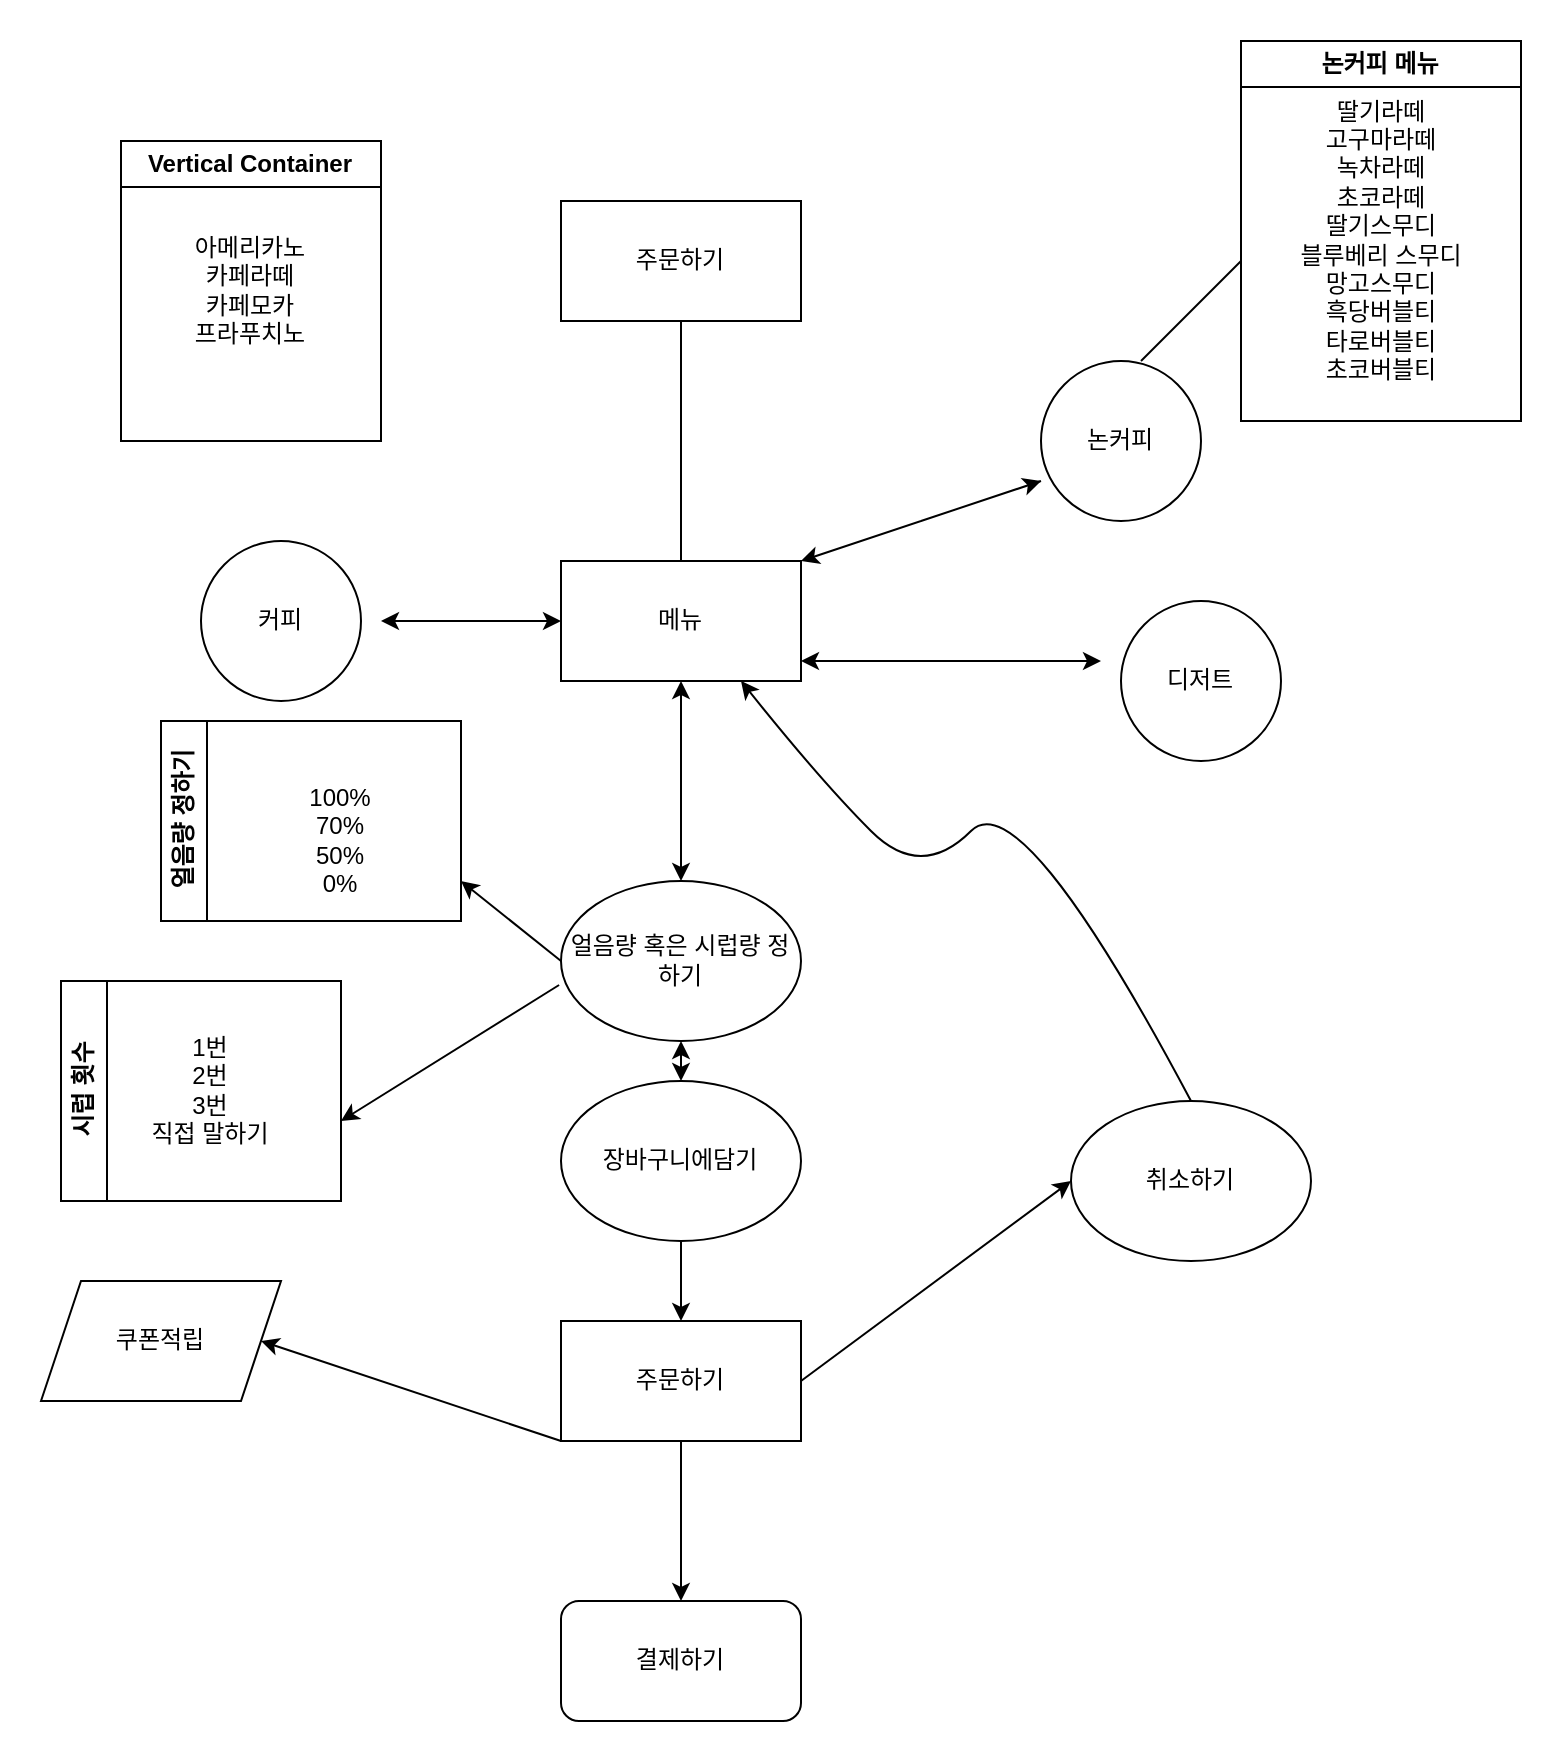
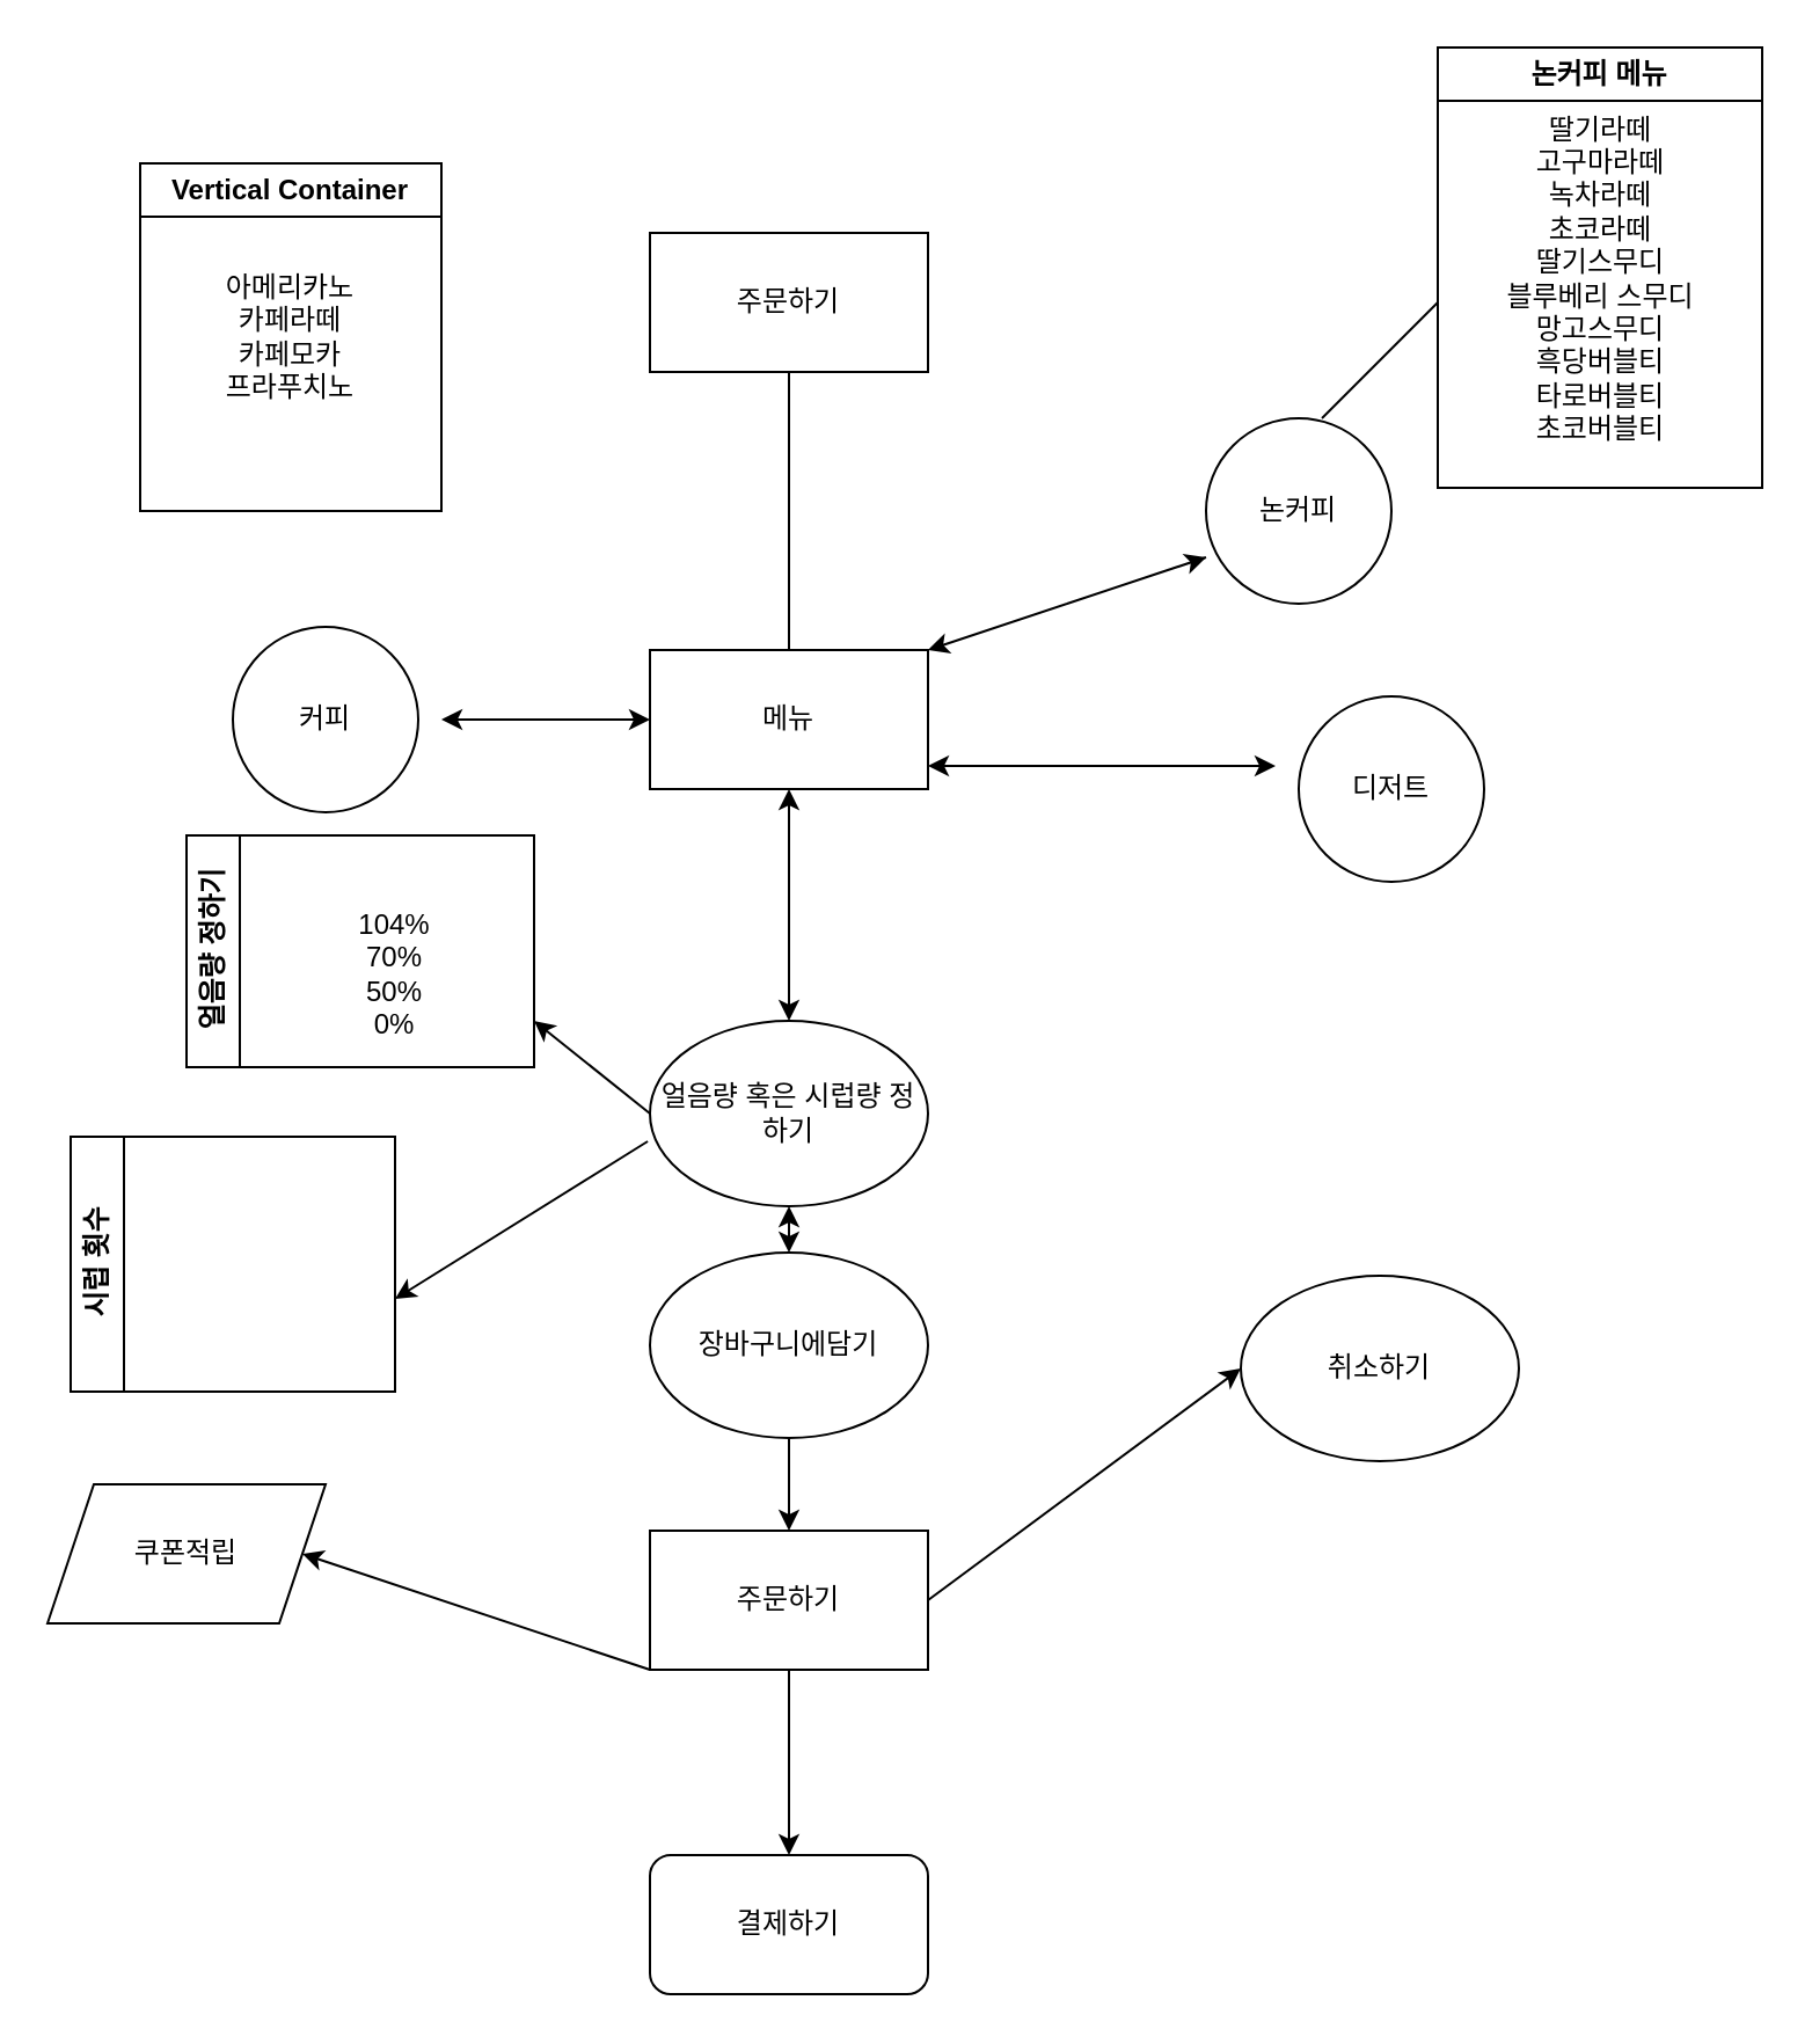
  <mxCell id="0" />
  <mxCell id="1" parent="0" />
  <mxCell id="2" value="주문하기" style="rounded=0;whiteSpace=wrap;html=1;" vertex="1" parent="1"><mxGeometry x="280" y="100" width="120" height="60" as="geometry" /></mxCell>
  <mxCell id="3" value="" style="endArrow=classic;html=1;rounded=0;exitX=0.5;exitY=1;exitDx=0;exitDy=0;" edge="1" parent="1" source="2"><mxGeometry width="50" height="50" relative="1" as="geometry"><mxPoint x="320" y="340" as="sourcePoint" /><mxPoint x="340" y="290" as="targetPoint" /></mxGeometry></mxCell>
  <mxCell id="4" value="메뉴" style="rounded=0;whiteSpace=wrap;html=1;" vertex="1" parent="1"><mxGeometry x="280" y="280" width="120" height="60" as="geometry" /></mxCell>
  <mxCell id="5" value="" style="endArrow=classic;startArrow=classic;html=1;rounded=0;entryX=0;entryY=0.5;entryDx=0;entryDy=0;" edge="1" parent="1" target="4"><mxGeometry width="50" height="50" relative="1" as="geometry"><mxPoint x="190" y="310" as="sourcePoint" /><mxPoint x="200" y="380" as="targetPoint" /><Array as="points"><mxPoint x="280" y="310" /></Array></mxGeometry></mxCell>
  <mxCell id="6" value="" style="endArrow=classic;startArrow=classic;html=1;rounded=0;entryX=0;entryY=0.5;entryDx=0;entryDy=0;" edge="1" parent="1"><mxGeometry width="50" height="50" relative="1" as="geometry"><mxPoint x="400" y="330" as="sourcePoint" /><mxPoint x="550" y="330" as="targetPoint" /><Array as="points"><mxPoint x="550" y="330" /></Array></mxGeometry></mxCell>
  <mxCell id="7" value="" style="endArrow=classic;startArrow=classic;html=1;rounded=0;entryX=0;entryY=0.5;entryDx=0;entryDy=0;exitX=1;exitY=0;exitDx=0;exitDy=0;" edge="1" parent="1" source="4"><mxGeometry width="50" height="50" relative="1" as="geometry"><mxPoint x="370" y="240" as="sourcePoint" /><mxPoint x="520" y="240" as="targetPoint" /><Array as="points"><mxPoint x="520" y="240" /><mxPoint x="460" y="260" /></Array></mxGeometry></mxCell>
  <mxCell id="8" value="커피" style="ellipse;whiteSpace=wrap;html=1;aspect=fixed;" vertex="1" parent="1"><mxGeometry x="100" y="270" width="80" height="80" as="geometry" /></mxCell>
  <mxCell id="9" value="논커피" style="ellipse;whiteSpace=wrap;html=1;aspect=fixed;" vertex="1" parent="1"><mxGeometry x="520" y="180" width="80" height="80" as="geometry" /></mxCell>
  <mxCell id="10" value="디저트" style="ellipse;whiteSpace=wrap;html=1;aspect=fixed;" vertex="1" parent="1"><mxGeometry x="560" y="300" width="80" height="80" as="geometry" /></mxCell>
  <mxCell id="11" value="" style="endArrow=classic;startArrow=classic;html=1;rounded=0;entryX=0.5;entryY=1;entryDx=0;entryDy=0;" edge="1" parent="1" target="4"><mxGeometry width="50" height="50" relative="1" as="geometry"><mxPoint x="340" y="440" as="sourcePoint" /><mxPoint x="460" y="390" as="targetPoint" /></mxGeometry></mxCell>
  <mxCell id="12" value="주문하기" style="rounded=0;whiteSpace=wrap;html=1;" vertex="1" parent="1"><mxGeometry x="280" y="660" width="120" height="60" as="geometry" /></mxCell>
  <mxCell id="13" value="" style="endArrow=classic;html=1;rounded=0;exitX=1;exitY=0.5;exitDx=0;exitDy=0;entryX=0;entryY=0.5;entryDx=0;entryDy=0;" edge="1" parent="1" source="12" target="14"><mxGeometry width="50" height="50" relative="1" as="geometry"><mxPoint x="410" y="440" as="sourcePoint" /><mxPoint x="470" y="460" as="targetPoint" /></mxGeometry></mxCell>
  <mxCell id="14" value="취소하기" style="ellipse;whiteSpace=wrap;html=1;" vertex="1" parent="1"><mxGeometry x="535" y="550" width="120" height="80" as="geometry" /></mxCell>
- <mxCell id="15" value="" style="curved=1;endArrow=classic;html=1;rounded=0;exitX=0.5;exitY=0;exitDx=0;exitDy=0;entryX=0.75;entryY=1;entryDx=0;entryDy=0;" edge="1" parent="1" source="14" target="4"><mxGeometry width="50" height="50" relative="1" as="geometry"><mxPoint x="410" y="440" as="sourcePoint" /><mxPoint x="460" y="390" as="targetPoint" /><Array as="points"><mxPoint x="510" y="390" /><mxPoint x="460" y="440" /><mxPoint x="410" y="390" /></Array></mxGeometry></mxCell>
  <mxCell id="16" value="" style="endArrow=classic;html=1;rounded=0;exitX=0.5;exitY=1;exitDx=0;exitDy=0;entryX=0.5;entryY=0;entryDx=0;entryDy=0;" edge="1" parent="1" source="12" target="17"><mxGeometry width="50" height="50" relative="1" as="geometry"><mxPoint x="410" y="540" as="sourcePoint" /><mxPoint x="340" y="570" as="targetPoint" /></mxGeometry></mxCell>
  <mxCell id="17" value="결제하기" style="whiteSpace=wrap;html=1;rounded=1;" vertex="1" parent="1"><mxGeometry x="280" y="800" width="120" height="60" as="geometry" /></mxCell>
  <mxCell id="18" value="" style="endArrow=none;html=1;rounded=0;" edge="1" parent="1"><mxGeometry width="50" height="50" relative="1" as="geometry"><mxPoint x="570" y="180" as="sourcePoint" /><mxPoint x="620" y="130" as="targetPoint" /></mxGeometry></mxCell>
  <mxCell id="19" value="" style="endArrow=classic;html=1;rounded=0;exitX=0;exitY=1;exitDx=0;exitDy=0;entryX=1;entryY=0.5;entryDx=0;entryDy=0;" edge="1" parent="1" source="12" target="20"><mxGeometry width="50" height="50" relative="1" as="geometry"><mxPoint x="360" y="430" as="sourcePoint" /><mxPoint x="200" y="530" as="targetPoint" /></mxGeometry></mxCell>
  <mxCell id="20" value="쿠폰적립" style="shape=parallelogram;perimeter=parallelogramPerimeter;whiteSpace=wrap;html=1;fixedSize=1;" vertex="1" parent="1"><mxGeometry x="20" y="640" width="120" height="60" as="geometry" /></mxCell>
  <mxCell id="21" value="논커피 메뉴" style="swimlane;whiteSpace=wrap;html=1;" vertex="1" parent="1"><mxGeometry x="620" y="20" width="140" height="190" as="geometry" /></mxCell>
  <mxCell id="22" value="딸기라떼&lt;br&gt;고구마라떼&lt;br&gt;녹차라떼&lt;br&gt;초코라떼&lt;br&gt;딸기스무디&lt;br&gt;블루베리 스무디&lt;br&gt;망고스무디&lt;br&gt;흑당버블티&lt;br&gt;타로버블티&lt;br&gt;초코버블티" style="text;html=1;align=center;verticalAlign=middle;resizable=0;points=[];autosize=1;strokeColor=none;fillColor=none;" vertex="1" parent="21"><mxGeometry x="15" y="20" width="110" height="160" as="geometry" /></mxCell>
  <mxCell id="23" value="Vertical Container" style="swimlane;whiteSpace=wrap;html=1;" vertex="1" parent="1"><mxGeometry x="60" y="70" width="130" height="150" as="geometry" /></mxCell>
  <mxCell id="24" value="아메리카노&lt;br&gt;카페라떼&lt;br&gt;카페모카&lt;br&gt;프라푸치노" style="text;html=1;strokeColor=none;fillColor=none;align=center;verticalAlign=middle;whiteSpace=wrap;rounded=0;" vertex="1" parent="23"><mxGeometry x="-20" y="5" width="170" height="140" as="geometry" /></mxCell>
  <mxCell id="25" value="장바구니에담기" style="ellipse;whiteSpace=wrap;html=1;" vertex="1" parent="1"><mxGeometry x="280" y="540" width="120" height="80" as="geometry" /></mxCell>
  <mxCell id="26" value="" style="endArrow=classic;html=1;rounded=0;entryX=0.5;entryY=0;entryDx=0;entryDy=0;exitX=0.5;exitY=1;exitDx=0;exitDy=0;" edge="1" parent="1" source="25" target="12"><mxGeometry width="50" height="50" relative="1" as="geometry"><mxPoint x="320" y="530" as="sourcePoint" /><mxPoint x="370" y="480" as="targetPoint" /></mxGeometry></mxCell>
  <mxCell id="27" value="얼음량 혹은 시럽량 정하기" style="ellipse;whiteSpace=wrap;html=1;" vertex="1" parent="1"><mxGeometry x="280" y="440" width="120" height="80" as="geometry" /></mxCell>
  <mxCell id="28" value="" style="endArrow=classic;startArrow=classic;html=1;rounded=0;entryX=0.5;entryY=1;entryDx=0;entryDy=0;" edge="1" parent="1" target="27"><mxGeometry width="50" height="50" relative="1" as="geometry"><mxPoint x="340" y="540" as="sourcePoint" /><mxPoint x="370" y="580" as="targetPoint" /></mxGeometry></mxCell>
  <mxCell id="29" value="" style="endArrow=classic;html=1;rounded=0;exitX=0;exitY=0.5;exitDx=0;exitDy=0;" edge="1" parent="1" source="27"><mxGeometry width="50" height="50" relative="1" as="geometry"><mxPoint x="320" y="630" as="sourcePoint" /><mxPoint x="230" y="440" as="targetPoint" /></mxGeometry></mxCell>
  <mxCell id="30" value="얼음량 정하기" style="swimlane;horizontal=0;whiteSpace=wrap;html=1;" vertex="1" parent="1"><mxGeometry x="80" y="360" width="150" height="100" as="geometry" /></mxCell>
  <mxCell id="31" value="" style="endArrow=classic;html=1;rounded=0;exitX=-0.008;exitY=0.65;exitDx=0;exitDy=0;exitPerimeter=0;" edge="1" parent="1" source="27"><mxGeometry width="50" height="50" relative="1" as="geometry"><mxPoint x="150" y="570" as="sourcePoint" /><mxPoint x="170" y="560" as="targetPoint" /></mxGeometry></mxCell>
- <mxCell id="32" value="100%&lt;br&gt;70%&lt;br&gt;50%&lt;br&gt;0%" style="text;html=1;strokeColor=none;fillColor=none;align=center;verticalAlign=middle;whiteSpace=wrap;rounded=0;" vertex="1" parent="1"><mxGeometry x="110" y="360" width="120" height="120" as="geometry" /></mxCell>
+ <mxCell id="32" value="104%&lt;br&gt;70%&lt;br&gt;50%&lt;br&gt;0%" style="text;html=1;strokeColor=none;fillColor=none;align=center;verticalAlign=middle;whiteSpace=wrap;rounded=0;" vertex="1" parent="1"><mxGeometry x="110" y="360" width="120" height="120" as="geometry" /></mxCell>
  <mxCell id="33" value="시럽 횟수" style="swimlane;horizontal=0;whiteSpace=wrap;html=1;" vertex="1" parent="1"><mxGeometry x="30" y="490" width="140" height="110" as="geometry" /></mxCell>
- <mxCell id="34" value="1번&lt;br&gt;2번&lt;br&gt;3번&lt;br&gt;직접 말하기" style="text;html=1;strokeColor=none;fillColor=none;align=center;verticalAlign=middle;whiteSpace=wrap;rounded=0;" vertex="1" parent="33"><mxGeometry x="30" y="25" width="90" height="60" as="geometry" /></mxCell>
